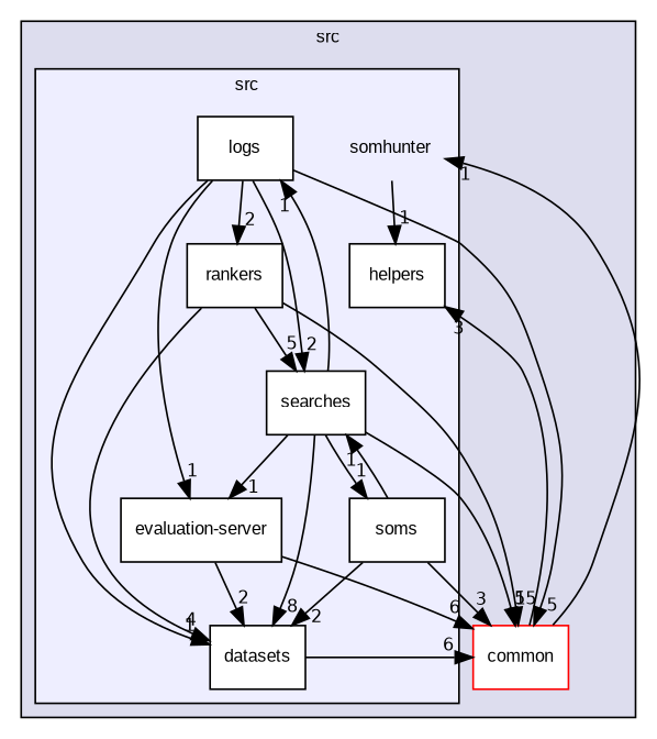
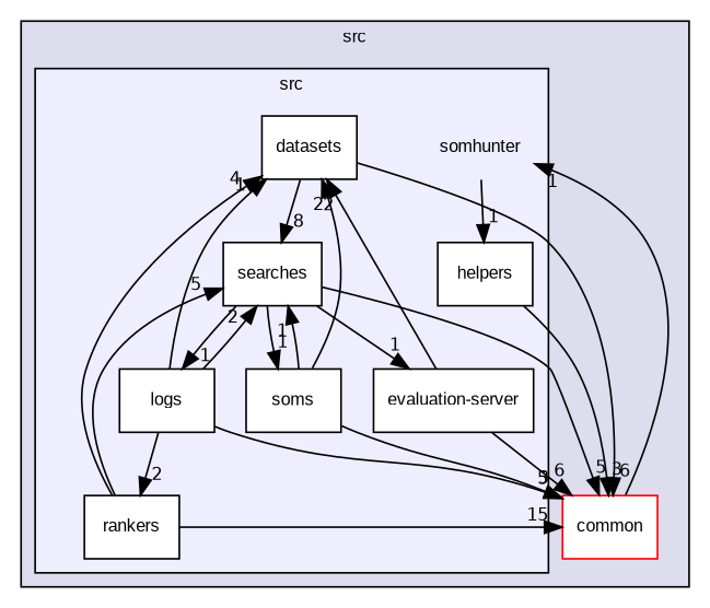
  digraph {
    compound=true
    fontname="Liberation Sans"
    node [fontname="Liberation Sans" fontsize=10 shape=box fillcolor=white style=filled]
    edge [headlabel=1 labeldistance=1.5 labelfontname=Helvetica labelfontsize=10 fontname="Liberation Sans"]
    n1 [label=somhunter shape=plaintext fillcolor="" style=""]
    n2 [label=datasets]
    n3 [label="evaluation-server"]
    n4 [label=helpers]
    n5 [label=logs]
    n6 [label=rankers]
    n7 [label=searches]
    n8 [label=soms]
    n9 [color=red label=common]
    subgraph cluster_1 {
      bgcolor="#ddddee"
      fontsize=10
      label=src
      pencolor=black
      n9
      subgraph cluster_2 {
        bgcolor="#eeeeff"
        fontsize=10
        pencolor=black
        n1
        n2
        n3
        n4
        n5
        n6
        n7
        n8
      }
    }
    n1 -> n4
    n2 -> n9 [headlabel=6]
    n3 -> n2 [headlabel=2]
    n3 -> n9 [headlabel=6]
-   n9 -> n4 [headlabel=3]
+   n4 -> n9 [headlabel=3]
    n5 -> n2
-   n5 -> n3
    n5 -> n6 [headlabel=2]
    n5 -> n7 [headlabel=2]
    n5 -> n9 [headlabel=5]
    n6 -> n2 [headlabel=4]
    n6 -> n7 [headlabel=5]
    n6 -> n9 [headlabel=15]
-   n7 -> n2 [headlabel=8]
+   n2 -> n7 [headlabel=8]
    n7 -> n3
    n7 -> n5
    n7 -> n8
    n7 -> n9 [headlabel=5]
    n8 -> n2 [headlabel=2]
    n8 -> n7
    n8 -> n9 [headlabel=3]
    n9 -> n1
  }
